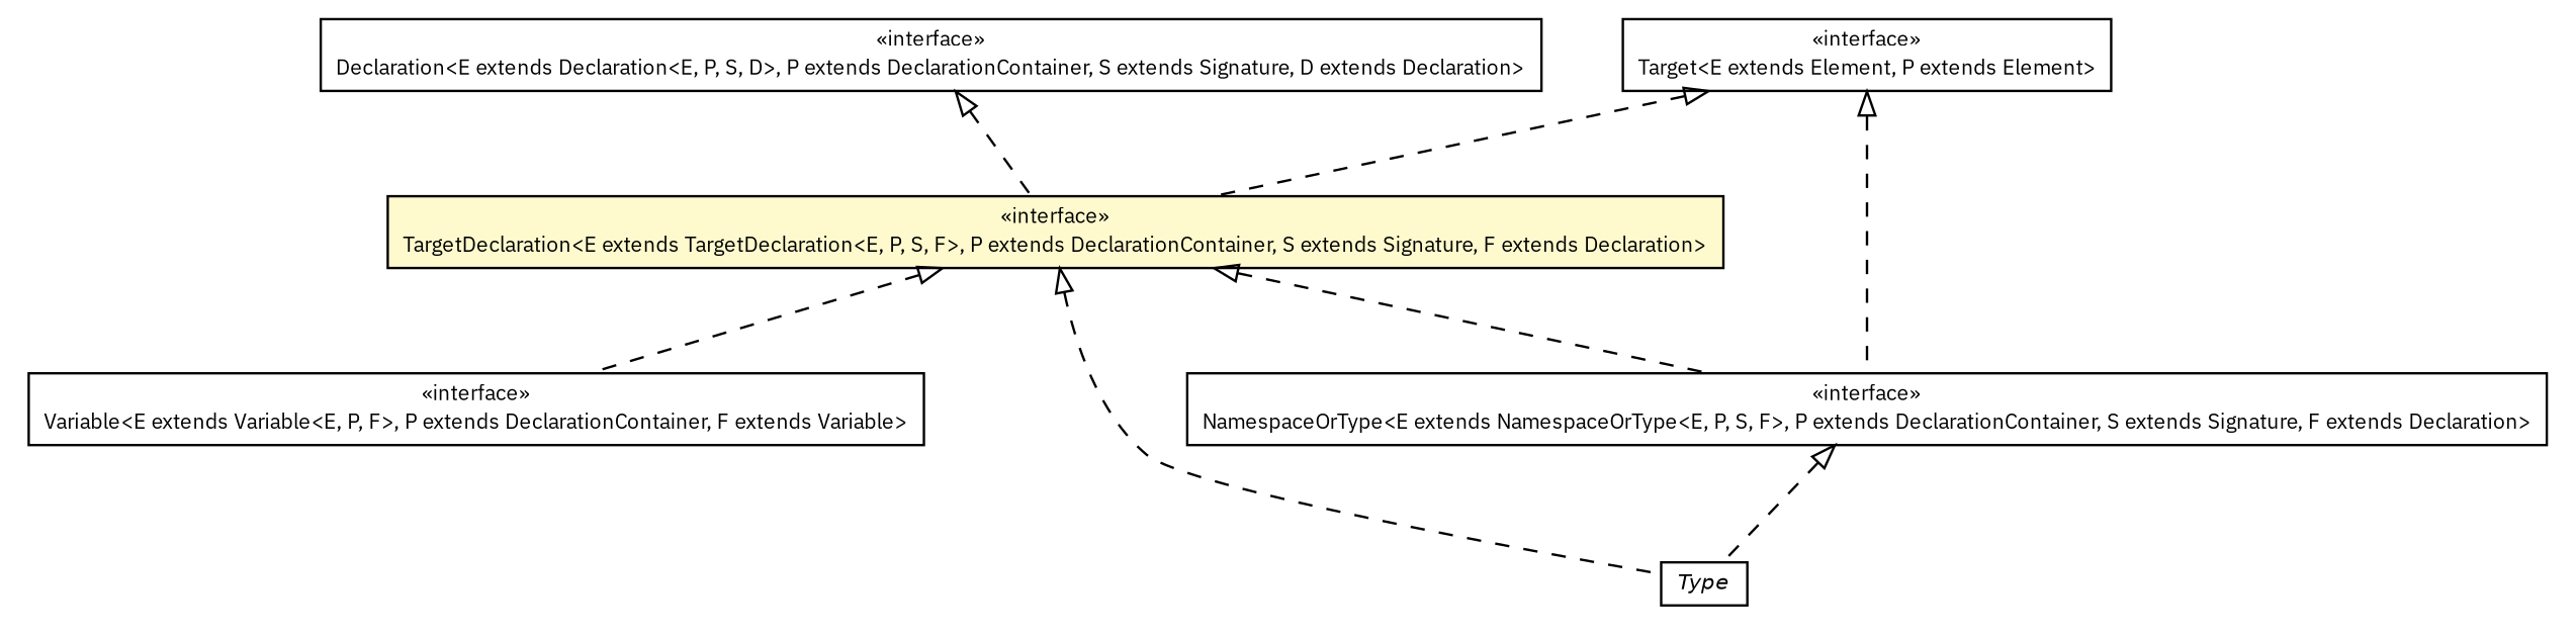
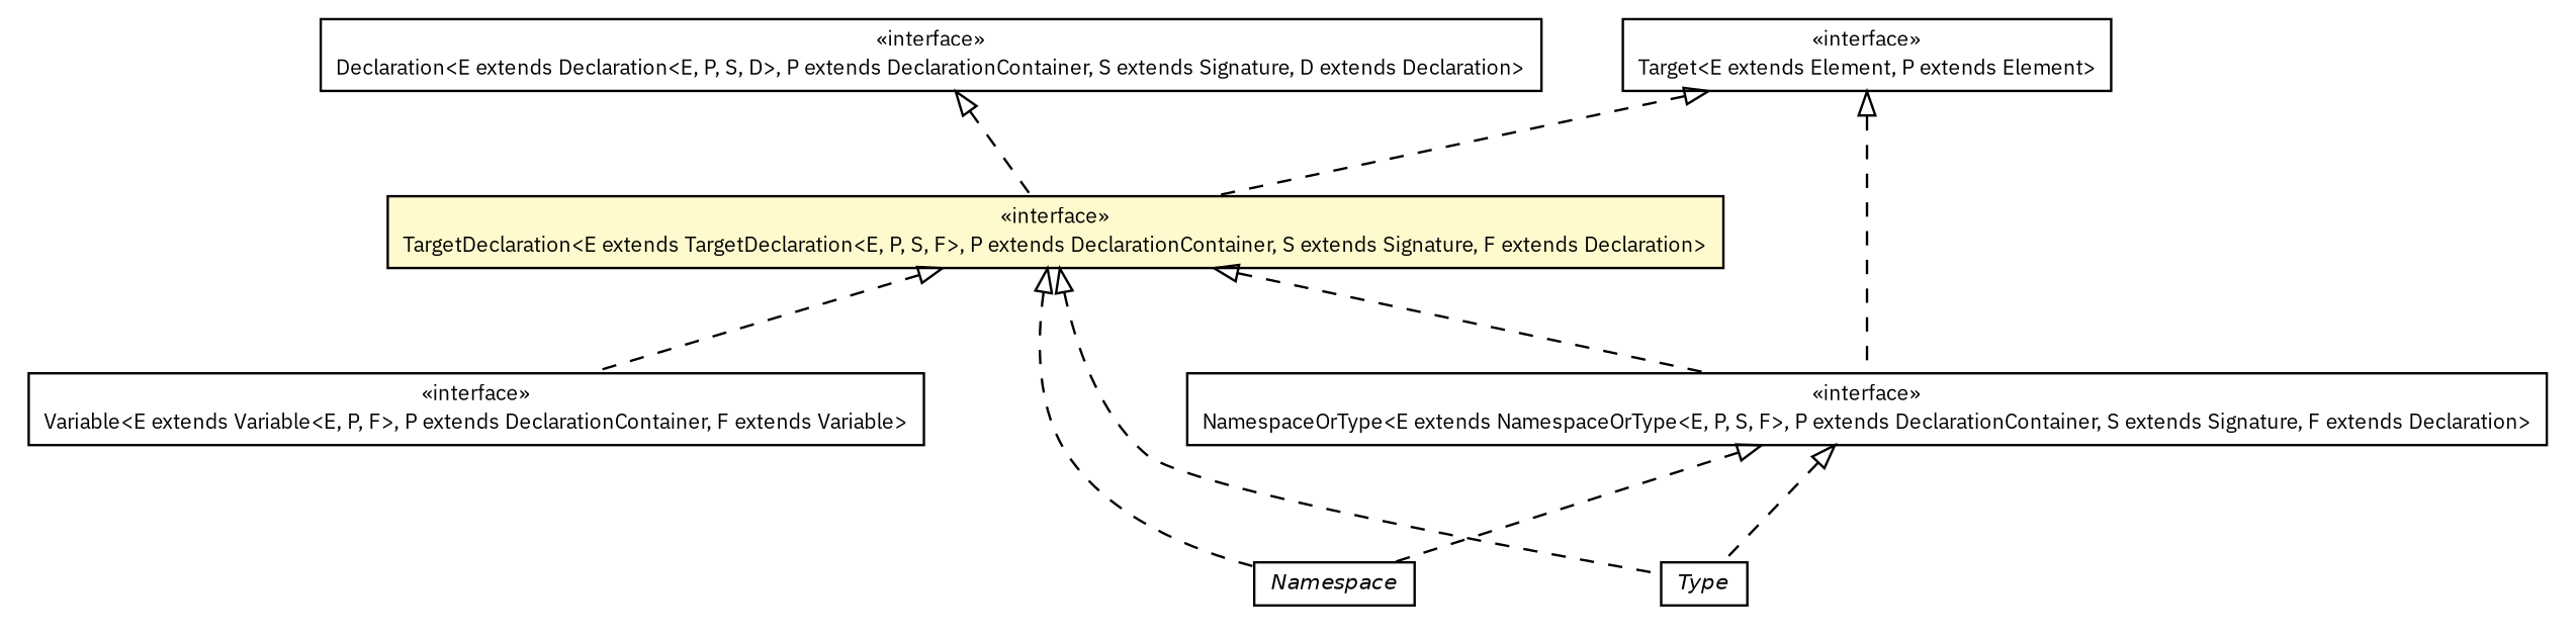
  digraph {
    nodesep=0.25
    ranksep=0.5
    fontname="IBM Plex Sans"
    node [fontcolor=black fontname="IBM Plex Sans" fontsize=9.0 shape=plaintext]
    edge [arrowtail=empty dir=back fontname="IBM Plex Sans" fontsize=10 headport=p labelfontname=Helvetica labelfontsize=10 style=dashed tailport=p]
    n1 [label=<<table title="chameleon.core.declaration.TargetDeclaration" border="0" cellborder="1" cellspacing="0" cellpadding="2" port="p" bgcolor="lemonChiffon" href="./TargetDeclaration.html"> 		<tr><td><table border="0" cellspacing="0" cellpadding="1"> <tr><td align="center" balign="center"> &#171;interface&#187; </td></tr> <tr><td align="center" balign="center"> TargetDeclaration&lt;E extends TargetDeclaration&lt;E, P, S, F&gt;, P extends DeclarationContainer, S extends Signature, F extends Declaration&gt; </td></tr> 		</table></td></tr> 		</table>>]
    n2 [label=<<table title="chameleon.core.namespace.NamespaceOrType" border="0" cellborder="1" cellspacing="0" cellpadding="2" port="p" href="../namespace/NamespaceOrType.html"> 		<tr><td><table border="0" cellspacing="0" cellpadding="1"> <tr><td align="center" balign="center"> &#171;interface&#187; </td></tr> <tr><td align="center" balign="center"> NamespaceOrType&lt;E extends NamespaceOrType&lt;E, P, S, F&gt;, P extends DeclarationContainer, S extends Signature, F extends Declaration&gt; </td></tr> 		</table></td></tr> 		</table>>]
+   n3 [label=<<table title="chameleon.core.namespace.Namespace" border="0" cellborder="1" cellspacing="0" cellpadding="2" port="p" href="../namespace/Namespace.html"> 		<tr><td><table border="0" cellspacing="0" cellpadding="1"> <tr><td align="center" balign="center"><font face="Helvetica-Oblique"> Namespace </font></td></tr> 		</table></td></tr> 		</table>>]
    n4 [label=<<table title="chameleon.core.type.Type" border="0" cellborder="1" cellspacing="0" cellpadding="2" port="p" href="../type/Type.html"> 		<tr><td><table border="0" cellspacing="0" cellpadding="1"> <tr><td align="center" balign="center"><font face="Helvetica-Oblique"> Type </font></td></tr> 		</table></td></tr> 		</table>>]
    n5 [label=<<table title="chameleon.core.variable.Variable" border="0" cellborder="1" cellspacing="0" cellpadding="2" port="p" href="../variable/Variable.html"> 		<tr><td><table border="0" cellspacing="0" cellpadding="1"> <tr><td align="center" balign="center"> &#171;interface&#187; </td></tr> <tr><td align="center" balign="center"> Variable&lt;E extends Variable&lt;E, P, F&gt;, P extends DeclarationContainer, F extends Variable&gt; </td></tr> 		</table></td></tr> 		</table>>]
    n6 [label=<<table title="chameleon.core.declaration.Declaration" border="0" cellborder="1" cellspacing="0" cellpadding="2" port="p" href="./Declaration.html"> 		<tr><td><table border="0" cellspacing="0" cellpadding="1"> <tr><td align="center" balign="center"> &#171;interface&#187; </td></tr> <tr><td align="center" balign="center"> Declaration&lt;E extends Declaration&lt;E, P, S, D&gt;, P extends DeclarationContainer, S extends Signature, D extends Declaration&gt; </td></tr> 		</table></td></tr> 		</table>>]
    n7 [label=<<table title="chameleon.core.lookup.Target" border="0" cellborder="1" cellspacing="0" cellpadding="2" port="p" href="../lookup/Target.html"> 		<tr><td><table border="0" cellspacing="0" cellpadding="1"> <tr><td align="center" balign="center"> &#171;interface&#187; </td></tr> <tr><td align="center" balign="center"> Target&lt;E extends Element, P extends Element&gt; </td></tr> 		</table></td></tr> 		</table>>]
    n1 -> n2
+   n1 -> n3
    n1 -> n4
    n1 -> n5
+   n2 -> n3
    n2 -> n4
    n6 -> n1
    n7 -> n1
    n7 -> n2
  }
